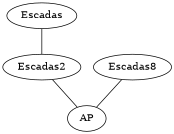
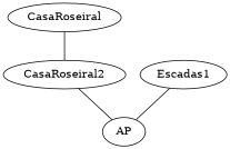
  graph {
-   CasaRoseiral [label=Escadas]
-   Escadas2
+   CasaRoseiral
+   Escadas2 [label=CasaRoseiral2]
    AP
-   Escadas1 [label=Escadas8]
+   Escadas1
    CasaRoseiral -- Escadas2
    Escadas2 -- AP
    Escadas1 -- AP
  }
